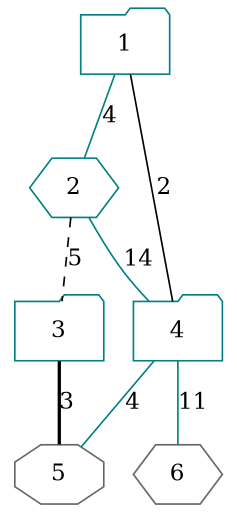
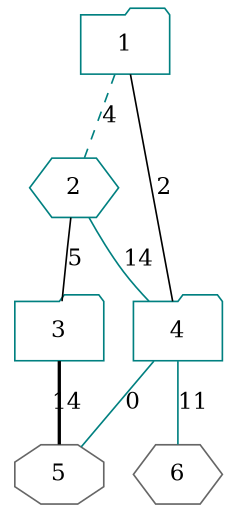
  graph {
    node [color=teal shape=folder]
    edge [color=teal style=solid]
    2 [shape=hexagon]
    1
    4
    3
    5 [color=gray40 shape=octagon]
    6 [color=gray40 shape=hexagon]
    2 -- 4 [label=14]
-   2 -- 3 [color=black label=5 style=dashed]
-   1 -- 2 [label=4]
+   2 -- 3 [color=black label=5]
+   1 -- 2 [label=4 style=dashed]
    1 -- 4 [color=black label=2]
-   4 -- 5 [label=4]
+   4 -- 5 [label=0]
    4 -- 6 [label=11]
-   3 -- 5 [color=black label=3 style=bold]
+   3 -- 5 [color=black label=14 style=bold]
  }
